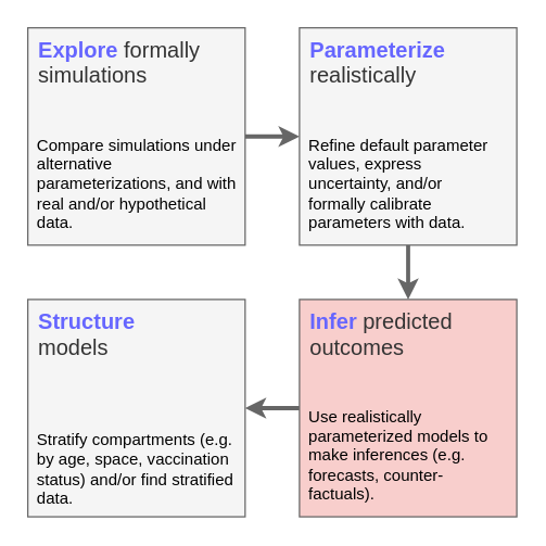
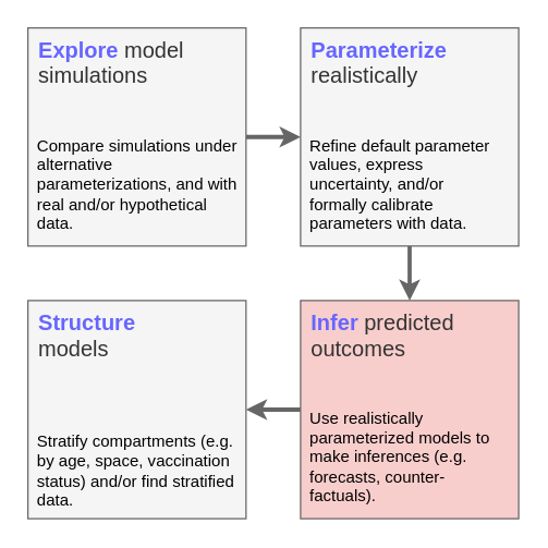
  <mxCell id="0" />
  <mxCell id="1" parent="0" />
  <mxCell id="2" style="edgeStyle=orthogonalEdgeStyle;rounded=0;orthogonalLoop=1;jettySize=auto;html=1;exitX=1;exitY=0.5;exitDx=0;exitDy=0;entryX=0;entryY=0.5;entryDx=0;entryDy=0;horizontal=1;spacingTop=6;align=left;spacingLeft=6;jumpSize=8;strokeWidth=3;strokeColor=#666666;fillColor=#f5f5f5;" edge="1" parent="1" source="3" target="5"><mxGeometry relative="1" as="geometry" /></mxCell>
- <mxCell id="3" value="&lt;font style=&quot;font-size: 16px;&quot;&gt;&lt;b style=&quot;font-size: 16px;&quot;&gt;&lt;font style=&quot;font-size: 16px;&quot; color=&quot;#6666ff&quot;&gt;Explore&lt;/font&gt;&amp;nbsp;&lt;/b&gt;formally simulations&lt;/font&gt;" style="rounded=0;whiteSpace=wrap;html=1;verticalAlign=top;horizontal=1;spacingTop=0;fontSize=16;align=left;spacingLeft=6;fillColor=#f5f5f5;fontColor=#333333;strokeColor=#666666;" vertex="1" parent="1"><mxGeometry y="20" width="160" height="160" as="geometry" x="20" /></mxCell>
+ <mxCell id="3" value="&lt;font style=&quot;font-size: 16px;&quot;&gt;&lt;b style=&quot;font-size: 16px;&quot;&gt;&lt;font style=&quot;font-size: 16px;&quot; color=&quot;#6666ff&quot;&gt;Explore&lt;/font&gt;&amp;nbsp;&lt;/b&gt;model simulations&lt;/font&gt;" style="rounded=0;whiteSpace=wrap;html=1;verticalAlign=top;horizontal=1;spacingTop=0;fontSize=16;align=left;spacingLeft=6;fillColor=#f5f5f5;fontColor=#333333;strokeColor=#666666;" vertex="1" parent="1"><mxGeometry y="20" width="160" height="160" as="geometry" x="20" /></mxCell>
  <mxCell id="4" style="edgeStyle=orthogonalEdgeStyle;rounded=0;orthogonalLoop=1;jettySize=auto;html=1;exitX=0.5;exitY=1;exitDx=0;exitDy=0;entryX=0.5;entryY=0;entryDx=0;entryDy=0;horizontal=1;spacingTop=6;align=left;spacingLeft=6;jumpSize=8;strokeWidth=3;strokeColor=#666666;fillColor=#f5f5f5;" edge="1" parent="1" source="5" target="7"><mxGeometry relative="1" as="geometry" /></mxCell>
  <mxCell id="5" value="&lt;font style=&quot;font-size: 16px;&quot;&gt;&lt;font style=&quot;font-size: 16px;&quot; color=&quot;#6666ff&quot;&gt;&lt;b style=&quot;font-size: 16px;&quot;&gt;Parameterize&lt;/b&gt;&lt;/font&gt;&lt;span style=&quot;font-size: 16px;&quot;&gt; &lt;/span&gt;&lt;span style=&quot;font-size: 16px;&quot;&gt;realistically&lt;/span&gt;&lt;br style=&quot;font-size: 16px;&quot;&gt;&lt;/font&gt;" style="rounded=0;whiteSpace=wrap;html=1;verticalAlign=top;horizontal=1;spacingTop=0;fontSize=16;align=left;spacingLeft=6;fillColor=#f5f5f5;fontColor=#333333;strokeColor=#666666;" vertex="1" parent="1"><mxGeometry x="220" y="20" width="160" height="160" as="geometry" /></mxCell>
  <mxCell id="6" style="edgeStyle=orthogonalEdgeStyle;rounded=0;orthogonalLoop=1;jettySize=auto;html=1;exitX=0;exitY=0.5;exitDx=0;exitDy=0;entryX=1;entryY=0.5;entryDx=0;entryDy=0;horizontal=1;spacingTop=6;align=left;spacingLeft=6;jumpSize=8;strokeWidth=3;strokeColor=#666666;fillColor=#f5f5f5;" edge="1" parent="1" source="7" target="8"><mxGeometry relative="1" as="geometry" /></mxCell>
  <mxCell id="7" value="&lt;font style=&quot;font-size: 16px;&quot;&gt;&lt;b style=&quot;font-size: 16px;&quot;&gt;&lt;font style=&quot;font-size: 16px;&quot; color=&quot;#6666ff&quot;&gt;Infer&lt;/font&gt;&amp;nbsp;&lt;/b&gt;predicted outcomes&lt;/font&gt;" style="rounded=0;whiteSpace=wrap;html=1;verticalAlign=top;horizontal=1;spacingTop=0;fontSize=16;align=left;spacingLeft=6;fillColor=#f8cecc;fontColor=#333333;strokeColor=#666666;" vertex="1" parent="1"><mxGeometry x="220" y="220" width="160" height="160" as="geometry" /></mxCell>
  <mxCell id="8" value="&lt;font style=&quot;font-size: 16px;&quot;&gt;&lt;b style=&quot;font-size: 16px;&quot;&gt;&lt;font style=&quot;font-size: 16px;&quot; color=&quot;#6666ff&quot;&gt;Structure&lt;/font&gt;&amp;nbsp;&lt;br style=&quot;font-size: 16px;&quot;&gt;&lt;/b&gt;models&lt;/font&gt;" style="rounded=0;whiteSpace=wrap;html=1;verticalAlign=top;horizontal=1;spacingTop=0;fontSize=16;align=left;spacingLeft=6;fillColor=#f5f5f5;fontColor=#333333;strokeColor=#666666;" vertex="1" parent="1"><mxGeometry y="220" width="160" height="160" as="geometry" x="20" /></mxCell>
  <mxCell id="9" value="Compare simulations under alternative parameterizations, and with real and/or hypothetical data." style="rounded=0;whiteSpace=wrap;html=1;strokeColor=none;fontSize=12;align=left;fillColor=none;" vertex="1" parent="1"><mxGeometry x="25" y="110" width="150" height="50" as="geometry" /></mxCell>
  <mxCell id="10" value="Stratify compartments (e.g. by age, space, vaccination status) and/or find stratified data." style="rounded=0;whiteSpace=wrap;html=1;strokeColor=none;fontSize=12;align=left;fillColor=none;" vertex="1" parent="1"><mxGeometry x="25" y="310" width="150" height="70" as="geometry" /></mxCell>
  <mxCell id="11" value="Use realistically parameterized models to make inferences (e.g. forecasts, counter-factuals)." style="rounded=0;whiteSpace=wrap;html=1;strokeColor=none;fontSize=12;align=left;fillColor=none;" vertex="1" parent="1"><mxGeometry x="225" y="300" width="145" height="70" as="geometry" /></mxCell>
  <mxCell id="12" value="Refine default parameter values, express uncertainty, and/or formally calibrate parameters with data." style="rounded=0;whiteSpace=wrap;html=1;strokeColor=none;fontSize=12;align=left;fillColor=none;" vertex="1" parent="1"><mxGeometry x="225" y="110" width="145" height="50" as="geometry" /></mxCell>
